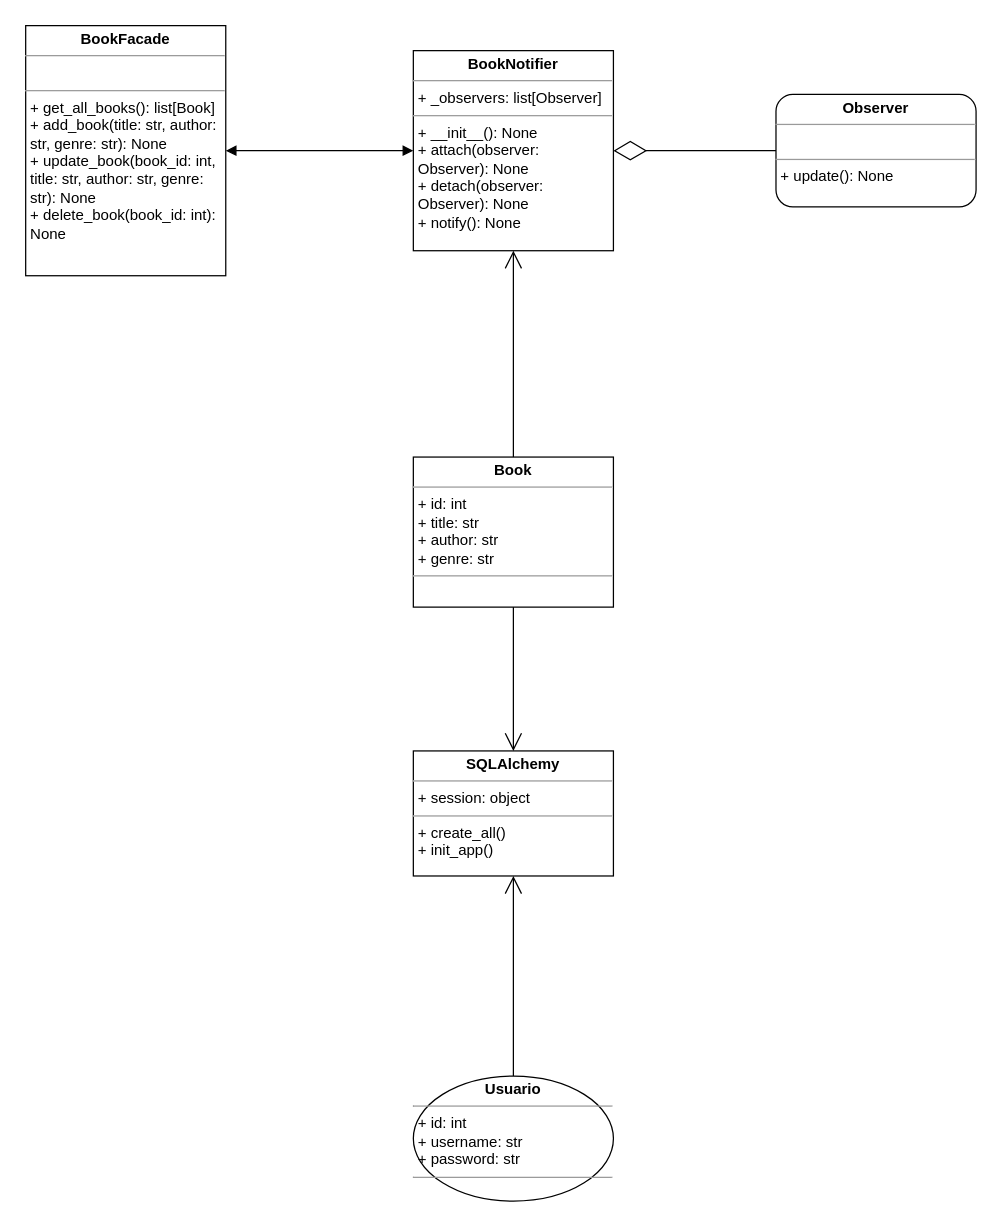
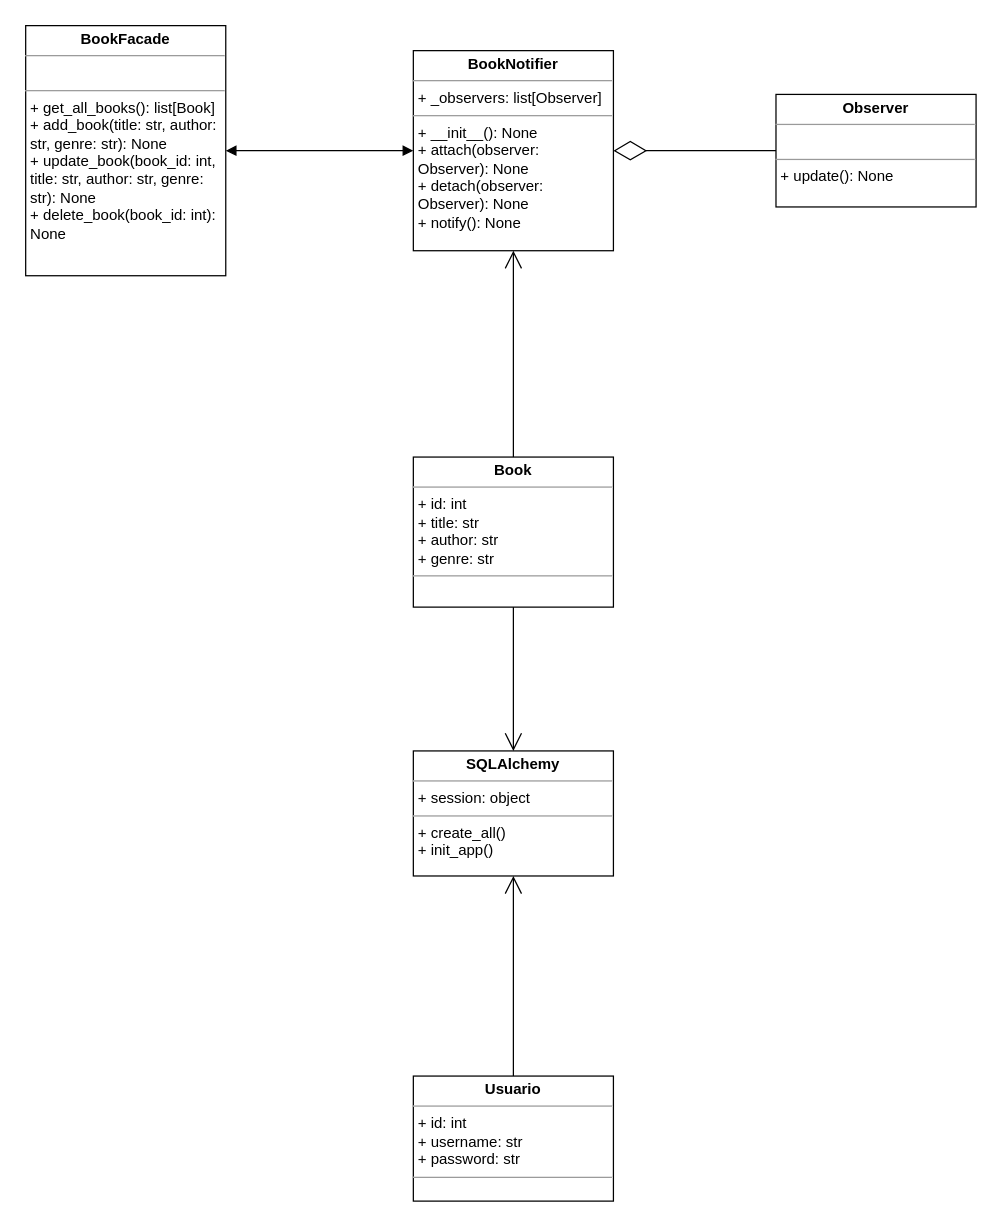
  <mxCell id="0" />
  <mxCell id="1" parent="0" />
  <mxCell id="2" value="&lt;p style=&quot;margin:0px;margin-top:4px;text-align:center;&quot;&gt;&lt;b&gt;SQLAlchemy&lt;/b&gt;&lt;/p&gt;&lt;hr size=&quot;1&quot;&gt;&lt;p style=&quot;margin:0px;margin-left:4px;&quot;&gt;+ session: object&lt;/p&gt;&lt;hr size=&quot;1&quot;&gt;&lt;p style=&quot;margin:0px;margin-left:4px;&quot;&gt;+ create_all()&lt;/p&gt;&lt;p style=&quot;margin:0px;margin-left:4px;&quot;&gt;+ init_app() &lt;/p&gt;" style="verticalAlign=top;align=left;overflow=fill;fontSize=12;fontFamily=Helvetica;html=1;whiteSpace=wrap;" parent="1" vertex="1"><mxGeometry x="330" y="600" width="160" height="100" as="geometry" /></mxCell>
  <mxCell id="3" value="&lt;p style=&quot;margin:0px;margin-top:4px;text-align:center;&quot;&gt;&lt;b&gt;BookFacade&lt;/b&gt;&lt;/p&gt;&lt;hr size=&quot;1&quot;&gt;&lt;p style=&quot;margin:0px;margin-left:4px;&quot;&gt;&lt;br&gt;&lt;/p&gt;&lt;hr size=&quot;1&quot;&gt;&lt;p style=&quot;margin:0px;margin-left:4px;&quot;&gt;+&amp;nbsp;get_all_books(): list[Book]&lt;/p&gt;&lt;p style=&quot;margin:0px;margin-left:4px;&quot;&gt;+&amp;nbsp;add_book(title: str, author: str, genre: str): None&lt;/p&gt;&lt;p style=&quot;margin:0px;margin-left:4px;&quot;&gt;+&amp;nbsp;update_book(book_id: int, title: str, author: str, genre: str): None&lt;/p&gt;&lt;p style=&quot;margin:0px;margin-left:4px;&quot;&gt;+&amp;nbsp;delete_book(book_id: int): None&lt;/p&gt;" style="verticalAlign=top;align=left;overflow=fill;fontSize=12;fontFamily=Helvetica;html=1;whiteSpace=wrap;" parent="1" vertex="1"><mxGeometry x="20" y="20" width="160" height="200" as="geometry" /></mxCell>
- <mxCell id="4" value="&lt;p style=&quot;margin:0px;margin-top:4px;text-align:center;&quot;&gt;&lt;b&gt;Usuario&lt;/b&gt;&lt;/p&gt;&lt;hr size=&quot;1&quot;&gt;&lt;p style=&quot;margin:0px;margin-left:4px;&quot;&gt;+&amp;nbsp;id: int&lt;/p&gt;&lt;p style=&quot;margin:0px;margin-left:4px;&quot;&gt;+&amp;nbsp;username: str&lt;/p&gt;&lt;p style=&quot;margin:0px;margin-left:4px;&quot;&gt;+&amp;nbsp;password: str&lt;/p&gt;&lt;hr size=&quot;1&quot;&gt;&lt;p style=&quot;margin:0px;margin-left:4px;&quot;&gt;&lt;br&gt;&lt;/p&gt;" style="ellipse;verticalAlign=top;align=left;overflow=fill;fontSize=12;fontFamily=Helvetica;html=1;whiteSpace=wrap;" parent="1" vertex="1"><mxGeometry x="330" y="860" width="160" height="100" as="geometry" /></mxCell>
+ <mxCell id="4" value="&lt;p style=&quot;margin:0px;margin-top:4px;text-align:center;&quot;&gt;&lt;b&gt;Usuario&lt;/b&gt;&lt;/p&gt;&lt;hr size=&quot;1&quot;&gt;&lt;p style=&quot;margin:0px;margin-left:4px;&quot;&gt;+&amp;nbsp;id: int&lt;/p&gt;&lt;p style=&quot;margin:0px;margin-left:4px;&quot;&gt;+&amp;nbsp;username: str&lt;/p&gt;&lt;p style=&quot;margin:0px;margin-left:4px;&quot;&gt;+&amp;nbsp;password: str&lt;/p&gt;&lt;hr size=&quot;1&quot;&gt;&lt;p style=&quot;margin:0px;margin-left:4px;&quot;&gt;&lt;br&gt;&lt;/p&gt;" style="verticalAlign=top;align=left;overflow=fill;fontSize=12;fontFamily=Helvetica;html=1;whiteSpace=wrap;" parent="1" vertex="1"><mxGeometry x="330" y="860" width="160" height="100" as="geometry" /></mxCell>
  <mxCell id="5" value="&lt;p style=&quot;margin:0px;margin-top:4px;text-align:center;&quot;&gt;&lt;b&gt;Book&lt;/b&gt;&lt;/p&gt;&lt;hr size=&quot;1&quot;&gt;&lt;p style=&quot;margin:0px;margin-left:4px;&quot;&gt;+&amp;nbsp;id: int&lt;/p&gt;&lt;p style=&quot;margin:0px;margin-left:4px;&quot;&gt;+&amp;nbsp;title: str&lt;/p&gt;&lt;p style=&quot;margin:0px;margin-left:4px;&quot;&gt;+ author: str&lt;br&gt;&lt;/p&gt;&lt;p style=&quot;margin:0px;margin-left:4px;&quot;&gt;+&amp;nbsp;genre: str&lt;/p&gt;&lt;hr size=&quot;1&quot;&gt;&lt;p style=&quot;margin:0px;margin-left:4px;&quot;&gt;&lt;br&gt;&lt;/p&gt;" style="verticalAlign=top;align=left;overflow=fill;fontSize=12;fontFamily=Helvetica;html=1;whiteSpace=wrap;" parent="1" vertex="1"><mxGeometry x="330" y="365" width="160" height="120" as="geometry" /></mxCell>
  <mxCell id="6" value="&lt;p style=&quot;margin:0px;margin-top:4px;text-align:center;&quot;&gt;&lt;b&gt;BookNotifier&lt;/b&gt;&lt;/p&gt;&lt;hr size=&quot;1&quot;&gt;&lt;p style=&quot;margin:0px;margin-left:4px;&quot;&gt;+&amp;nbsp;_observers: list[Observer]&lt;/p&gt;&lt;hr size=&quot;1&quot;&gt;&lt;p style=&quot;margin:0px;margin-left:4px;&quot;&gt;+&amp;nbsp;__init__(): None&lt;/p&gt;&lt;p style=&quot;margin:0px;margin-left:4px;&quot;&gt;+&amp;nbsp;attach(observer: Observer): None&lt;/p&gt;&lt;p style=&quot;margin:0px;margin-left:4px;&quot;&gt;+&amp;nbsp;detach(observer: Observer): None&lt;/p&gt;&lt;p style=&quot;margin:0px;margin-left:4px;&quot;&gt;+&amp;nbsp;notify(): None&lt;/p&gt;" style="verticalAlign=top;align=left;overflow=fill;fontSize=12;fontFamily=Helvetica;html=1;whiteSpace=wrap;" parent="1" vertex="1"><mxGeometry x="330" y="40" width="160" height="160" as="geometry" /></mxCell>
- <mxCell id="7" value="&lt;p style=&quot;margin:0px;margin-top:4px;text-align:center;&quot;&gt;&lt;b&gt;Observer&lt;/b&gt;&lt;/p&gt;&lt;hr size=&quot;1&quot;&gt;&lt;p style=&quot;margin:0px;margin-left:4px;&quot;&gt;&lt;br&gt;&lt;/p&gt;&lt;hr size=&quot;1&quot;&gt;&lt;p style=&quot;margin:0px;margin-left:4px;&quot;&gt;+&amp;nbsp;update(): None&lt;/p&gt;" style="verticalAlign=top;align=left;overflow=fill;fontSize=12;fontFamily=Helvetica;html=1;whiteSpace=wrap;rounded=1;" parent="1" vertex="1"><mxGeometry x="620" y="75" width="160" height="90" as="geometry" /></mxCell>
+ <mxCell id="7" value="&lt;p style=&quot;margin:0px;margin-top:4px;text-align:center;&quot;&gt;&lt;b&gt;Observer&lt;/b&gt;&lt;/p&gt;&lt;hr size=&quot;1&quot;&gt;&lt;p style=&quot;margin:0px;margin-left:4px;&quot;&gt;&lt;br&gt;&lt;/p&gt;&lt;hr size=&quot;1&quot;&gt;&lt;p style=&quot;margin:0px;margin-left:4px;&quot;&gt;+&amp;nbsp;update(): None&lt;/p&gt;" style="verticalAlign=top;align=left;overflow=fill;fontSize=12;fontFamily=Helvetica;html=1;whiteSpace=wrap;" parent="1" vertex="1"><mxGeometry x="620" y="75" width="160" height="90" as="geometry" /></mxCell>
  <mxCell id="8" value="" style="endArrow=diamondThin;endFill=0;endSize=24;html=1;rounded=0;entryX=1;entryY=0.5;entryDx=0;entryDy=0;exitX=0;exitY=0.5;exitDx=0;exitDy=0;" edge="1" parent="1" source="7" target="6"><mxGeometry width="160" relative="1" as="geometry"><mxPoint x="520" y="240" as="sourcePoint" /><mxPoint x="680" y="240" as="targetPoint" /></mxGeometry></mxCell>
  <mxCell id="9" value="" style="endArrow=block;startArrow=block;endFill=1;startFill=1;html=1;rounded=0;exitX=1;exitY=0.5;exitDx=0;exitDy=0;entryX=0;entryY=0.5;entryDx=0;entryDy=0;" edge="1" parent="1" source="3" target="6"><mxGeometry width="160" relative="1" as="geometry"><mxPoint x="220" y="260" as="sourcePoint" /><mxPoint x="380" y="260" as="targetPoint" /></mxGeometry></mxCell>
  <mxCell id="10" value="" style="endArrow=open;endFill=1;endSize=12;html=1;rounded=0;entryX=0.5;entryY=1;entryDx=0;entryDy=0;exitX=0.5;exitY=0;exitDx=0;exitDy=0;" edge="1" parent="1" source="5" target="6"><mxGeometry width="160" relative="1" as="geometry"><mxPoint x="270" y="300" as="sourcePoint" /><mxPoint x="430" y="300" as="targetPoint" /></mxGeometry></mxCell>
  <mxCell id="11" value="" style="endArrow=open;endFill=1;endSize=12;html=1;rounded=0;entryX=0.5;entryY=1;entryDx=0;entryDy=0;exitX=0.5;exitY=0;exitDx=0;exitDy=0;" edge="1" parent="1" source="4" target="2"><mxGeometry width="160" relative="1" as="geometry"><mxPoint x="110" y="480" as="sourcePoint" /><mxPoint x="270" y="480" as="targetPoint" /><Array as="points" /></mxGeometry></mxCell>
  <mxCell id="12" value="" style="endArrow=open;endFill=1;endSize=12;html=1;rounded=0;entryX=0.5;entryY=0;entryDx=0;entryDy=0;exitX=0.5;exitY=1;exitDx=0;exitDy=0;" edge="1" parent="1" source="5" target="2"><mxGeometry width="160" relative="1" as="geometry"><mxPoint x="240" y="540" as="sourcePoint" /><mxPoint x="400" y="540" as="targetPoint" /></mxGeometry></mxCell>
